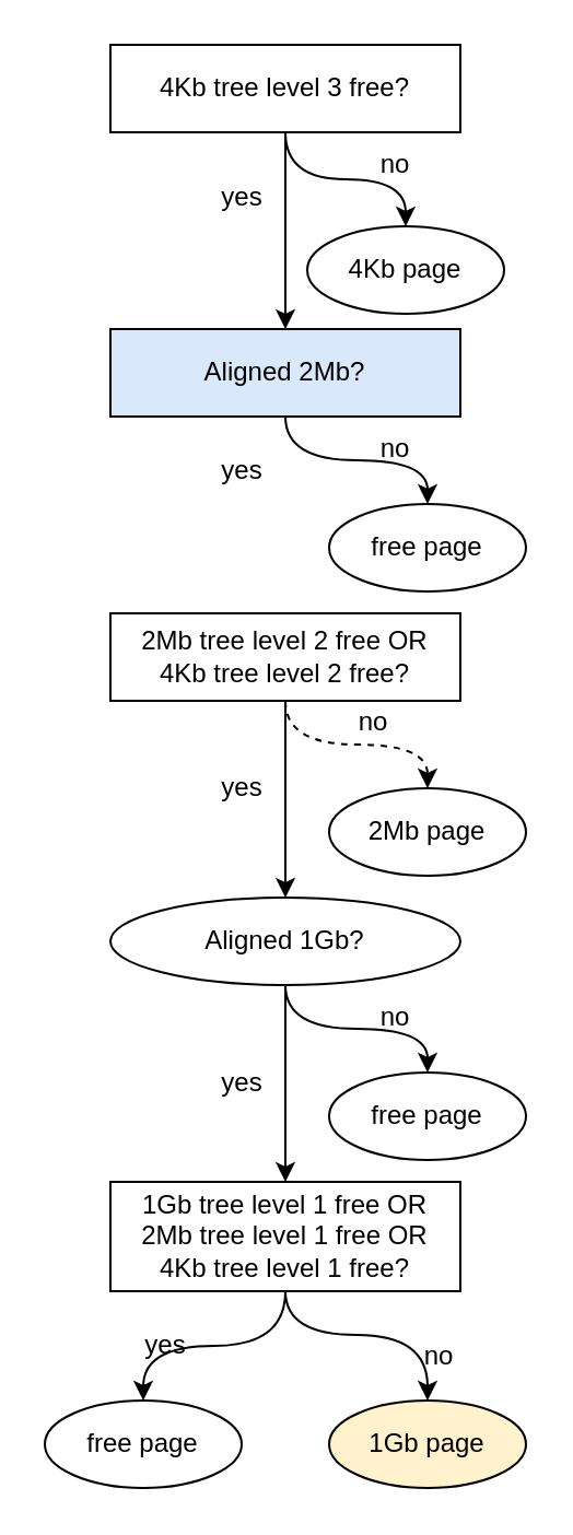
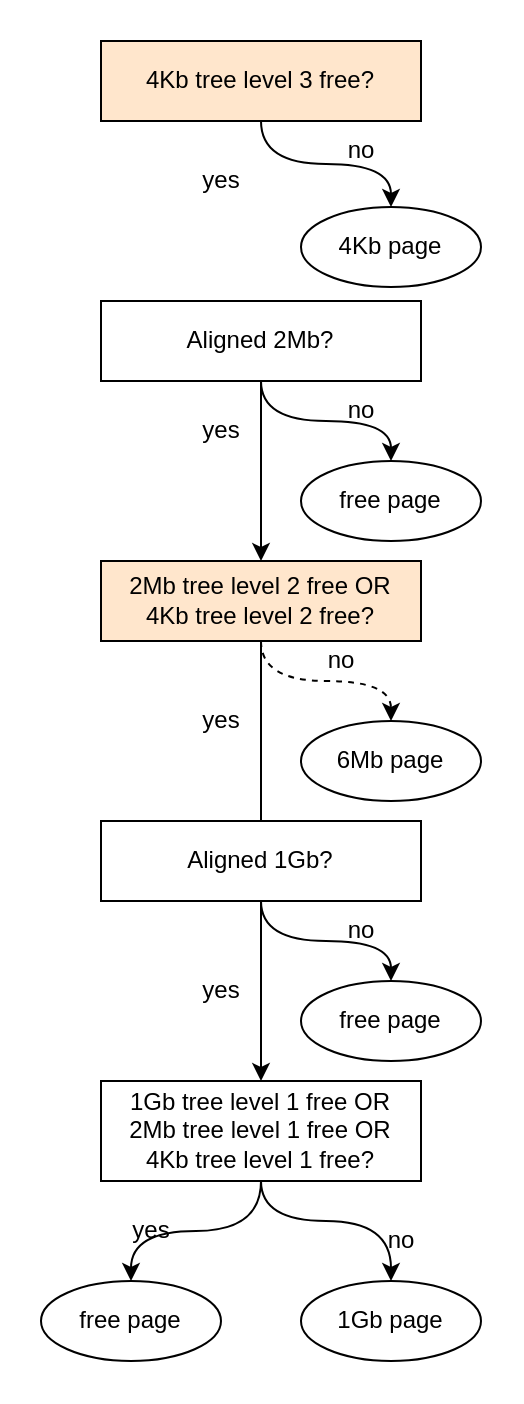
  <mxCell id="0" />
  <mxCell id="1" parent="0" />
  <mxCell id="2" style="edgeStyle=orthogonalEdgeStyle;curved=1;rounded=0;orthogonalLoop=1;jettySize=auto;html=1;entryX=0.5;entryY=0;entryDx=0;entryDy=0;" edge="1" parent="1" source="3" target="5"><mxGeometry relative="1" as="geometry" /></mxCell>
- <mxCell id="3" value="Aligned 2Mb?" style="rounded=0;whiteSpace=wrap;html=1;fillColor=#dae8fc;" parent="1" vertex="1"><mxGeometry x="50" y="150" width="160" height="40" as="geometry" /></mxCell>
+ <mxCell id="3" value="Aligned 2Mb?" style="rounded=0;whiteSpace=wrap;html=1;" parent="1" vertex="1"><mxGeometry x="50" y="150" width="160" height="40" as="geometry" /></mxCell>
  <mxCell id="4" value="no" style="text;html=1;align=center;verticalAlign=middle;resizable=0;points=[];autosize=1;strokeColor=none;fillColor=none;" parent="1" vertex="1"><mxGeometry x="160" y="60" width="40" height="30" as="geometry" /></mxCell>
  <mxCell id="5" value="free page" style="ellipse;whiteSpace=wrap;html=1;" parent="1" vertex="1"><mxGeometry x="150" y="230" width="90" height="40" as="geometry" /></mxCell>
- <mxCell id="6" value="4Kb page" style="ellipse;whiteSpace=wrap;html=1;" parent="1" vertex="1"><mxGeometry x="140" y="103" width="90" height="40" as="geometry" /></mxCell>
+ <mxCell id="6" value="4Kb page" style="ellipse;whiteSpace=wrap;html=1;" parent="1" vertex="1"><mxGeometry x="150" y="103" width="90" height="40" as="geometry" /></mxCell>
  <mxCell id="7" value="no" style="text;html=1;align=center;verticalAlign=middle;resizable=0;points=[];autosize=1;strokeColor=none;fillColor=none;" parent="1" vertex="1"><mxGeometry x="160" y="190" width="40" height="30" as="geometry" /></mxCell>
+ <mxCell id="8" style="edgeStyle=orthogonalEdgeStyle;curved=1;rounded=0;orthogonalLoop=1;jettySize=auto;html=1;entryX=0.5;entryY=0;entryDx=0;entryDy=0;exitX=0.5;exitY=1;exitDx=0;exitDy=0;" parent="1" target="12" edge="1" source="3"><mxGeometry relative="1" as="geometry"><mxPoint x="130" y="180" as="sourcePoint" /><mxPoint x="90" y="220" as="targetPoint" /></mxGeometry></mxCell>
  <mxCell id="9" value="&lt;div&gt;yes&lt;/div&gt;" style="text;html=1;align=center;verticalAlign=middle;resizable=0;points=[];autosize=1;strokeColor=none;fillColor=none;" parent="1" vertex="1"><mxGeometry x="90" y="200" width="40" height="30" as="geometry" /></mxCell>
  <mxCell id="10" style="edgeStyle=orthogonalEdgeStyle;curved=1;rounded=0;orthogonalLoop=1;jettySize=auto;html=1;dashed=1;" parent="1" source="12" target="13" edge="1"><mxGeometry relative="1" as="geometry" /></mxCell>
- <mxCell id="11" style="edgeStyle=orthogonalEdgeStyle;curved=1;rounded=0;orthogonalLoop=1;jettySize=auto;html=1;" parent="1" source="12" target="17" edge="1"><mxGeometry relative="1" as="geometry" /></mxCell>
- <mxCell id="12" value="&lt;div&gt;2Mb tree level 2 free OR&lt;/div&gt;&lt;div&gt;4Kb tree level 2 free?&lt;/div&gt;" style="rounded=0;whiteSpace=wrap;html=1;" parent="1" vertex="1"><mxGeometry x="50" y="280" width="160" height="40" as="geometry" /></mxCell>
- <mxCell id="13" value="2Mb page" style="ellipse;whiteSpace=wrap;html=1;" parent="1" vertex="1"><mxGeometry x="150" y="360" width="90" height="40" as="geometry" /></mxCell>
+ <mxCell id="11" style="edgeStyle=orthogonalEdgeStyle;curved=1;rounded=0;orthogonalLoop=1;jettySize=auto;html=1;endArrow=none;" parent="1" source="12" target="17" edge="1"><mxGeometry relative="1" as="geometry" /></mxCell>
+ <mxCell id="12" value="&lt;div&gt;2Mb tree level 2 free OR&lt;/div&gt;&lt;div&gt;4Kb tree level 2 free?&lt;/div&gt;" style="rounded=0;whiteSpace=wrap;html=1;fillColor=#ffe6cc;" parent="1" vertex="1"><mxGeometry x="50" y="280" width="160" height="40" as="geometry" /></mxCell>
+ <mxCell id="13" value="6Mb page" style="ellipse;whiteSpace=wrap;html=1;" parent="1" vertex="1"><mxGeometry x="150" y="360" width="90" height="40" as="geometry" /></mxCell>
  <mxCell id="14" value="no" style="text;html=1;align=center;verticalAlign=middle;resizable=0;points=[];autosize=1;strokeColor=none;fillColor=none;" parent="1" vertex="1"><mxGeometry x="150" y="315" width="40" height="30" as="geometry" /></mxCell>
  <mxCell id="15" style="edgeStyle=orthogonalEdgeStyle;curved=1;rounded=0;orthogonalLoop=1;jettySize=auto;html=1;" parent="1" source="17" target="19" edge="1"><mxGeometry relative="1" as="geometry" /></mxCell>
  <mxCell id="16" style="edgeStyle=orthogonalEdgeStyle;curved=1;rounded=0;orthogonalLoop=1;jettySize=auto;html=1;entryX=0.5;entryY=0;entryDx=0;entryDy=0;" parent="1" source="17" target="23" edge="1"><mxGeometry relative="1" as="geometry" /></mxCell>
- <mxCell id="17" value="Aligned 1Gb?" style="ellipse;whiteSpace=wrap;html=1;" parent="1" vertex="1"><mxGeometry x="50" y="410" width="160" height="40" as="geometry" /></mxCell>
+ <mxCell id="17" value="Aligned 1Gb?" style="rounded=0;whiteSpace=wrap;html=1;" parent="1" vertex="1"><mxGeometry x="50" y="410" width="160" height="40" as="geometry" /></mxCell>
  <mxCell id="18" value="yes" style="text;html=1;align=center;verticalAlign=middle;resizable=0;points=[];autosize=1;strokeColor=none;fillColor=none;" parent="1" vertex="1"><mxGeometry x="90" y="345" width="40" height="30" as="geometry" /></mxCell>
  <mxCell id="19" value="free page" style="ellipse;whiteSpace=wrap;html=1;" parent="1" vertex="1"><mxGeometry x="150" y="490" width="90" height="40" as="geometry" /></mxCell>
  <mxCell id="20" value="no" style="text;html=1;align=center;verticalAlign=middle;resizable=0;points=[];autosize=1;strokeColor=none;fillColor=none;" parent="1" vertex="1"><mxGeometry x="160" y="450" width="40" height="30" as="geometry" /></mxCell>
  <mxCell id="21" style="edgeStyle=orthogonalEdgeStyle;curved=1;rounded=0;orthogonalLoop=1;jettySize=auto;html=1;exitX=0.5;exitY=1;exitDx=0;exitDy=0;" parent="1" source="23" target="25" edge="1"><mxGeometry relative="1" as="geometry"><mxPoint x="130" y="600" as="sourcePoint" /></mxGeometry></mxCell>
  <mxCell id="22" style="edgeStyle=orthogonalEdgeStyle;curved=1;rounded=0;orthogonalLoop=1;jettySize=auto;html=1;exitX=0.5;exitY=1;exitDx=0;exitDy=0;" parent="1" source="23" target="26" edge="1"><mxGeometry relative="1" as="geometry"><mxPoint x="130" y="600" as="sourcePoint" /><Array as="points"><mxPoint x="130" y="610" /><mxPoint x="195" y="610" /></Array></mxGeometry></mxCell>
  <mxCell id="23" value="&lt;div&gt;1Gb tree level 1 free OR&lt;/div&gt;&lt;div&gt;2Mb tree level 1 free OR&lt;/div&gt;&lt;div&gt;4Kb tree level 1 free?&lt;/div&gt;" style="rounded=0;whiteSpace=wrap;html=1;" parent="1" vertex="1"><mxGeometry x="50" y="540" width="160" height="50" as="geometry" /></mxCell>
  <mxCell id="24" value="yes" style="text;html=1;align=center;verticalAlign=middle;resizable=0;points=[];autosize=1;strokeColor=none;fillColor=none;" parent="1" vertex="1"><mxGeometry x="90" y="480" width="40" height="30" as="geometry" /></mxCell>
  <mxCell id="25" value="free page" style="ellipse;whiteSpace=wrap;html=1;" parent="1" vertex="1"><mxGeometry x="20" y="640" width="90" height="40" as="geometry" /></mxCell>
- <mxCell id="26" value="1Gb page" style="ellipse;whiteSpace=wrap;html=1;fillColor=#fff2cc;" parent="1" vertex="1"><mxGeometry x="150" y="640" width="90" height="40" as="geometry" /></mxCell>
+ <mxCell id="26" value="1Gb page" style="ellipse;whiteSpace=wrap;html=1;" parent="1" vertex="1"><mxGeometry x="150" y="640" width="90" height="40" as="geometry" /></mxCell>
  <mxCell id="27" value="no" style="text;html=1;align=center;verticalAlign=middle;resizable=0;points=[];autosize=1;strokeColor=none;fillColor=none;" parent="1" vertex="1"><mxGeometry x="180" y="605" width="40" height="30" as="geometry" /></mxCell>
  <mxCell id="28" value="yes" style="text;html=1;align=center;verticalAlign=middle;resizable=0;points=[];autosize=1;strokeColor=none;fillColor=none;" parent="1" vertex="1"><mxGeometry x="55" y="600" width="40" height="30" as="geometry" /></mxCell>
- <mxCell id="29" style="edgeStyle=orthogonalEdgeStyle;rounded=0;orthogonalLoop=1;jettySize=auto;html=1;" edge="1" parent="1" source="31" target="3"><mxGeometry relative="1" as="geometry" /></mxCell>
  <mxCell id="30" style="edgeStyle=orthogonalEdgeStyle;rounded=0;orthogonalLoop=1;jettySize=auto;html=1;curved=1;" edge="1" parent="1" source="31" target="6"><mxGeometry relative="1" as="geometry" /></mxCell>
- <mxCell id="31" value="4Kb tree level 3 free?" style="rounded=0;whiteSpace=wrap;html=1;" vertex="1" parent="1"><mxGeometry x="50" y="20" width="160" height="40" as="geometry" /></mxCell>
+ <mxCell id="31" value="4Kb tree level 3 free?" style="rounded=0;whiteSpace=wrap;html=1;fillColor=#ffe6cc;" vertex="1" parent="1"><mxGeometry x="50" y="20" width="160" height="40" as="geometry" /></mxCell>
  <mxCell id="32" value="yes" style="text;html=1;align=center;verticalAlign=middle;resizable=0;points=[];autosize=1;strokeColor=none;fillColor=none;" vertex="1" parent="1"><mxGeometry x="90" y="75" width="40" height="30" as="geometry" /></mxCell>
